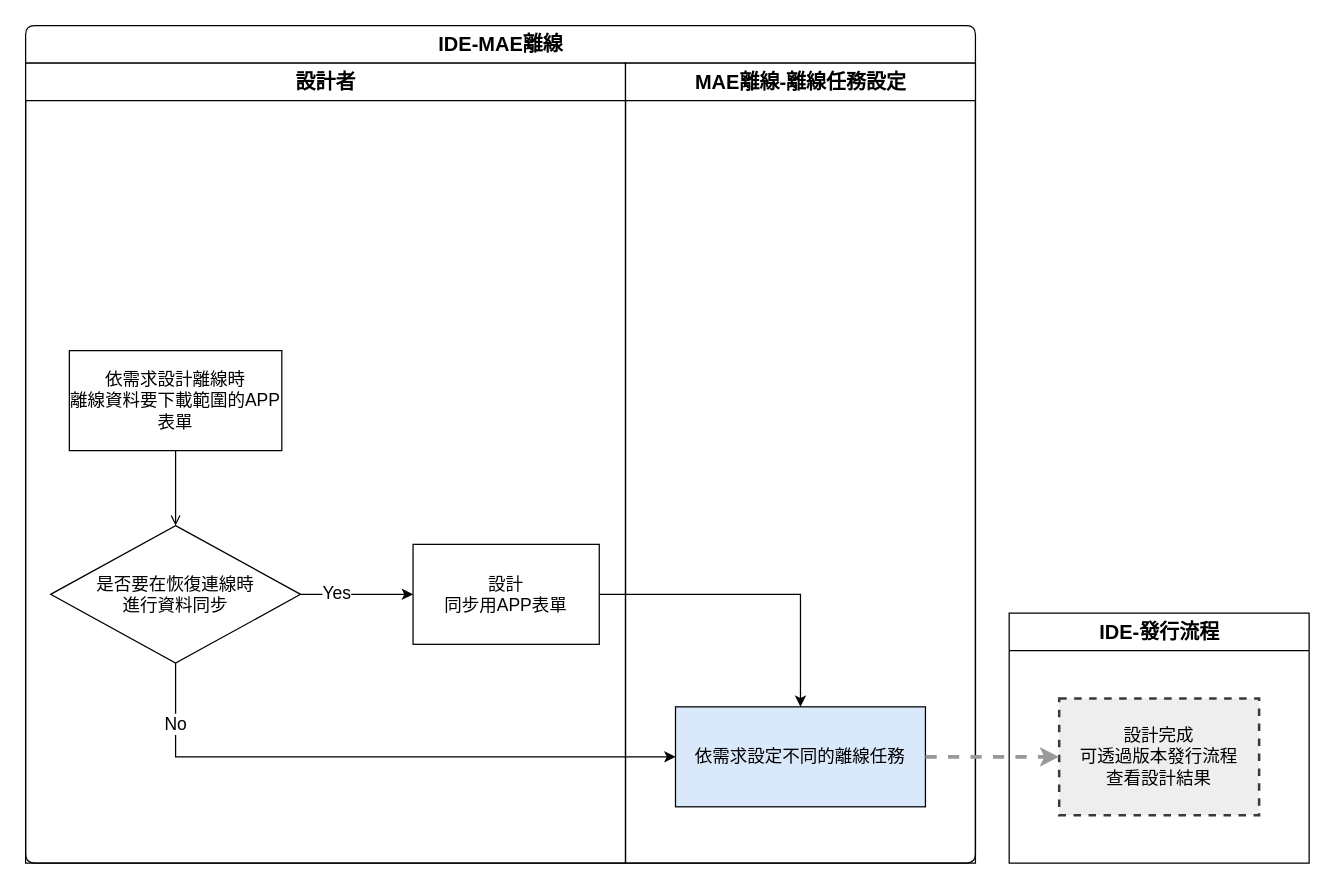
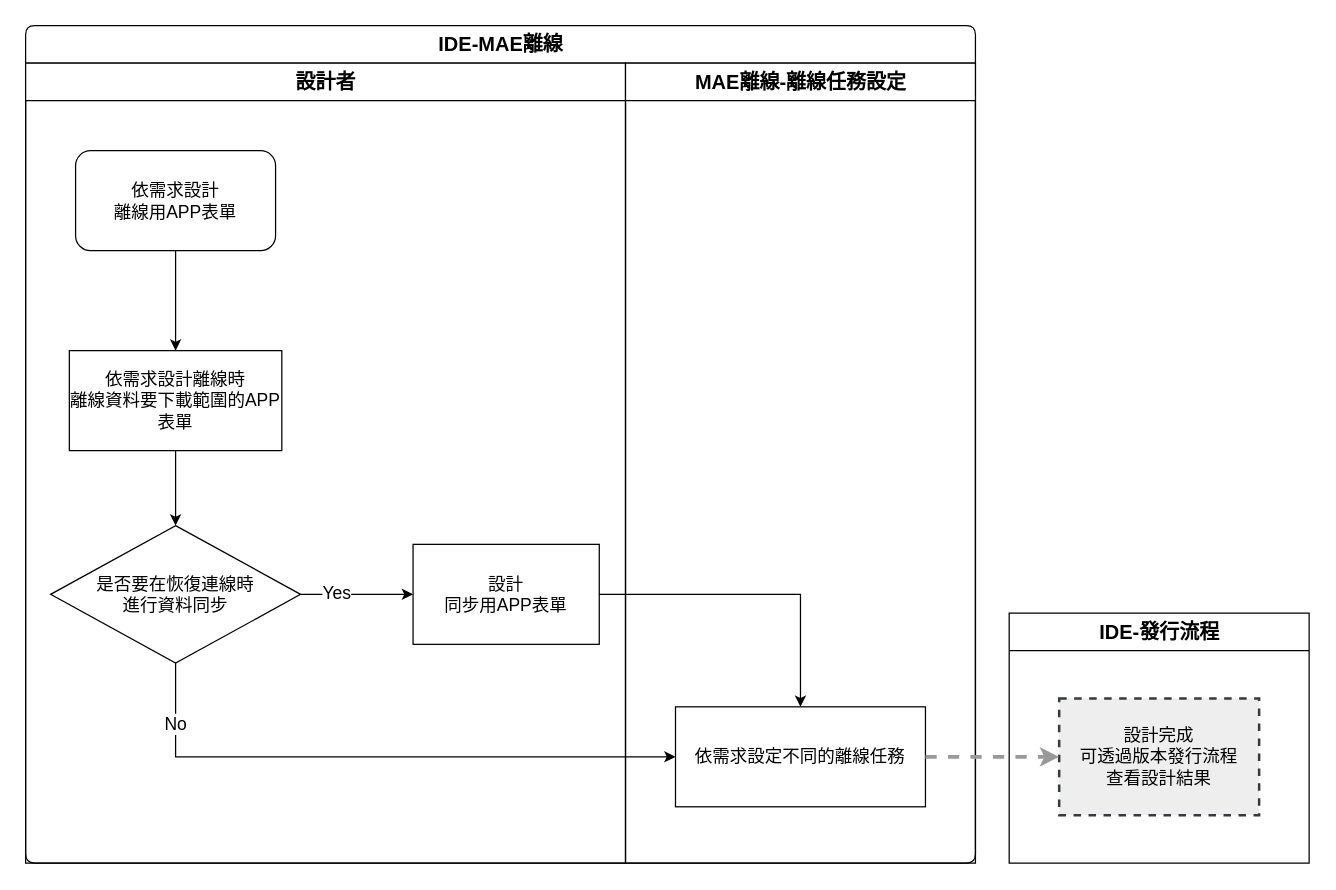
  <mxCell id="0" />
  <mxCell id="1" parent="0" />
  <mxCell id="2" value="IDE-MAE離線" style="swimlane;html=1;childLayout=stackLayout;resizeParent=1;resizeParentMax=0;strokeWidth=1;fontSize=16;rounded=1;arcSize=8;startSize=30;" vertex="1" parent="1"><mxGeometry x="20" y="20" width="760" height="670" as="geometry" /></mxCell>
  <mxCell id="3" value="設計者" style="swimlane;html=1;startSize=30;fontSize=16;strokeWidth=1;" vertex="1" parent="2"><mxGeometry y="30" width="480" height="640" as="geometry" /></mxCell>
- <mxCell id="4" style="edgeStyle=orthogonalEdgeStyle;rounded=0;orthogonalLoop=1;jettySize=auto;html=1;endArrow=open;" edge="1" parent="3" source="5" target="10"><mxGeometry relative="1" as="geometry" /></mxCell>
+ <mxCell id="4" style="edgeStyle=orthogonalEdgeStyle;rounded=0;orthogonalLoop=1;jettySize=auto;html=1;" edge="1" parent="3" source="5" target="10"><mxGeometry relative="1" as="geometry" /></mxCell>
  <mxCell id="5" value="依需求設計離線時&lt;br&gt;離線資料要下載範圍的APP表單" style="rounded=0;whiteSpace=wrap;html=1;strokeWidth=1;fontSize=14;" vertex="1" parent="3"><mxGeometry x="34.99" y="230" width="170.01" height="80" as="geometry" /></mxCell>
+ <mxCell id="6" style="edgeStyle=orthogonalEdgeStyle;rounded=0;orthogonalLoop=1;jettySize=auto;html=1;" edge="1" parent="3" source="7" target="5"><mxGeometry relative="1" as="geometry" /></mxCell>
+ <mxCell id="7" value="依需求設計&lt;br&gt;離線用APP表單" style="rounded=1;whiteSpace=wrap;html=1;strokeWidth=1;fontSize=14;" vertex="1" parent="3"><mxGeometry x="39.99" y="70" width="160.01" height="80" as="geometry" /></mxCell>
  <mxCell id="8" style="edgeStyle=orthogonalEdgeStyle;rounded=0;orthogonalLoop=1;jettySize=auto;html=1;" edge="1" parent="3" source="10" target="11"><mxGeometry relative="1" as="geometry"><Array as="points"><mxPoint x="240" y="425" /><mxPoint x="240" y="425" /></Array></mxGeometry></mxCell>
  <mxCell id="9" value="Yes" style="edgeLabel;html=1;align=center;verticalAlign=middle;resizable=0;points=[];fontSize=14;" vertex="1" connectable="0" parent="8"><mxGeometry x="-0.267" y="2" relative="1" as="geometry"><mxPoint x="-5" as="offset" /></mxGeometry></mxCell>
  <mxCell id="10" value="是否要在恢復連線時&lt;br style=&quot;font-size: 14px&quot;&gt;進行資料同步" style="rhombus;whiteSpace=wrap;html=1;fontSize=14;" vertex="1" parent="3"><mxGeometry x="19.99" y="370" width="200.01" height="110" as="geometry" /></mxCell>
  <mxCell id="11" value="設計&lt;br&gt;同步用APP表單" style="rounded=0;whiteSpace=wrap;html=1;strokeWidth=1;fontSize=14;" vertex="1" parent="3"><mxGeometry x="310" y="385" width="149" height="80" as="geometry" /></mxCell>
  <mxCell id="12" value="MAE離線-離線任務設定" style="swimlane;html=1;startSize=30;fontSize=16;strokeWidth=1;" vertex="1" parent="2"><mxGeometry x="480" y="30" width="280" height="640" as="geometry" /></mxCell>
- <mxCell id="13" value="依需求設定不同的離線任務" style="rounded=0;whiteSpace=wrap;html=1;strokeWidth=1;fontSize=14;fillColor=#dae8fc;" vertex="1" parent="12"><mxGeometry x="40" y="515" width="200" height="80" as="geometry" /></mxCell>
+ <mxCell id="13" value="依需求設定不同的離線任務" style="rounded=0;whiteSpace=wrap;html=1;strokeWidth=1;fontSize=14;" vertex="1" parent="12"><mxGeometry x="40" y="515" width="200" height="80" as="geometry" /></mxCell>
  <mxCell id="14" style="edgeStyle=orthogonalEdgeStyle;rounded=0;orthogonalLoop=1;jettySize=auto;html=1;entryX=0;entryY=0.5;entryDx=0;entryDy=0;exitX=0.5;exitY=1;exitDx=0;exitDy=0;" edge="1" parent="2" source="10" target="13"><mxGeometry relative="1" as="geometry" /></mxCell>
  <mxCell id="15" value="No" style="edgeLabel;html=1;align=center;verticalAlign=middle;resizable=0;points=[];fontSize=14;" vertex="1" connectable="0" parent="14"><mxGeometry x="-0.792" relative="1" as="geometry"><mxPoint as="offset" /></mxGeometry></mxCell>
  <mxCell id="16" style="edgeStyle=orthogonalEdgeStyle;rounded=0;orthogonalLoop=1;jettySize=auto;html=1;" edge="1" parent="2" source="11" target="13"><mxGeometry relative="1" as="geometry" /></mxCell>
  <mxCell id="17" value="IDE-發行流程" style="swimlane;html=1;startSize=30;fontSize=16;strokeWidth=1;" vertex="1" parent="1"><mxGeometry x="807" y="490" width="240" height="200" as="geometry" /></mxCell>
  <mxCell id="18" value="設計完成&lt;br&gt;可透過版本發行流程&lt;br&gt;查看設計結果" style="rounded=0;whiteSpace=wrap;html=1;dashed=1;strokeWidth=2;fontSize=14;fillColor=#eeeeee;strokeColor=#36393d;" vertex="1" parent="17"><mxGeometry x="40" y="68.25" width="160" height="93.5" as="geometry" /></mxCell>
  <mxCell id="19" style="edgeStyle=orthogonalEdgeStyle;rounded=0;orthogonalLoop=1;jettySize=auto;html=1;fontSize=14;dashed=1;strokeColor=#999999;strokeWidth=3;" edge="1" parent="1" source="13" target="18"><mxGeometry relative="1" as="geometry" /></mxCell>
